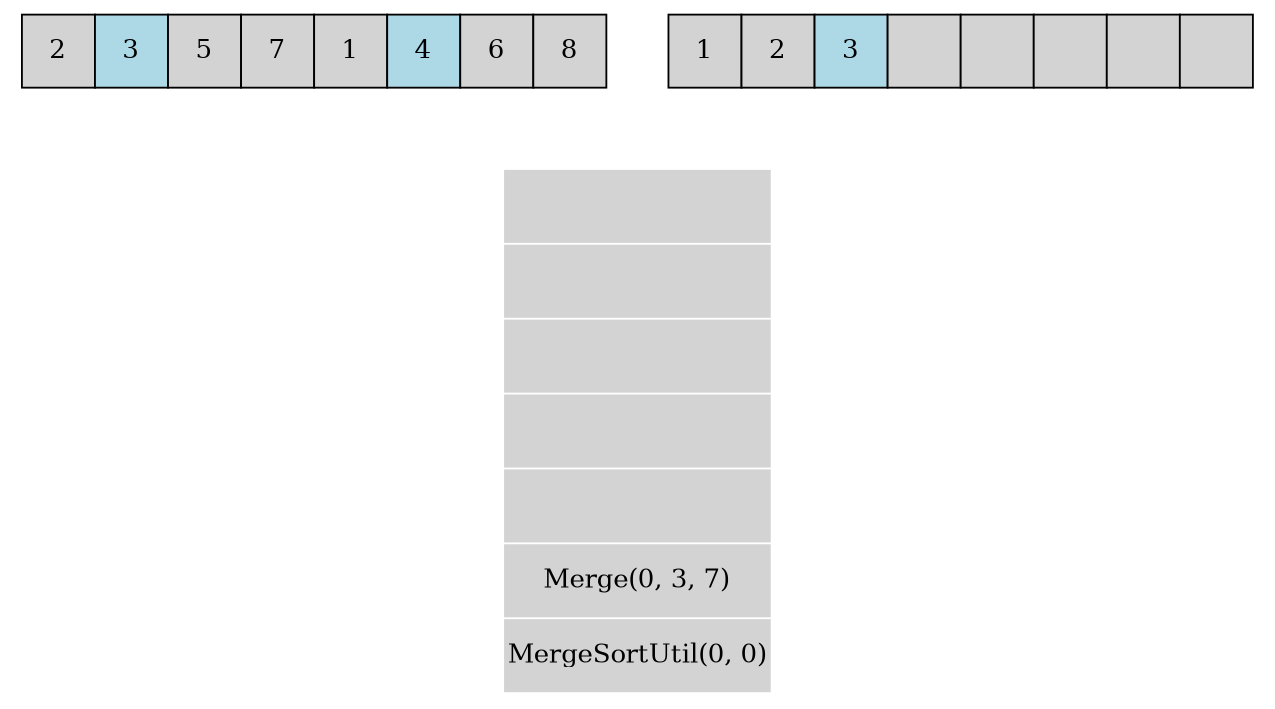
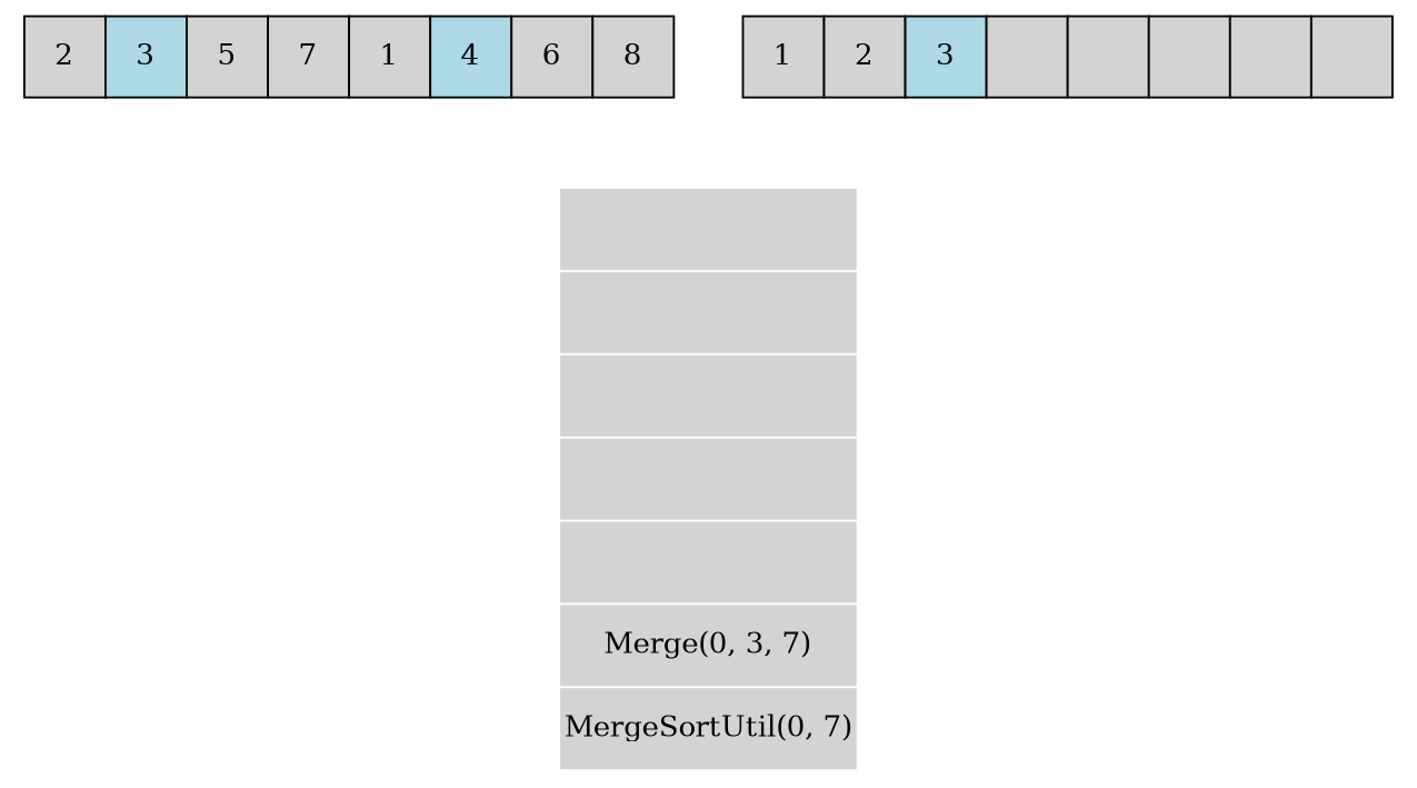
  digraph {
    node [shape=none]
    edge [style=invis]
    n1 [label=<<table border="0" cellspacing="0">             <tr>             <td port="arr0" width="40" height="40" bgcolor="lightgray" border="1">2</td>             <td port="arr1" width="40" height="40" bgcolor="lightblue" border="1">3</td>             <td port="arr2" width="40" height="40" bgcolor="lightgray" border="1">5</td>             <td port="arr3" width="40" height="40" bgcolor="lightgray" border="1">7</td>             <td port="arr4" width="40" height="40" bgcolor="lightgray" border="1">1</td>             <td port="arr5" width="40" height="40" bgcolor="lightblue" border="1">4</td>             <td port="arr6" width="40" height="40" bgcolor="lightgray" border="1">6</td>             <td port="arr7" width="40" height="40" bgcolor="lightgray" border="1">8</td>             </tr>             </table>>]
-   n2 [label=<<table border="0" cellspacing="1">             <tr><td port="code1" height="40" bgcolor="lightgray"></td></tr>             <tr><td port="code2" height="40" bgcolor="lightgray"></td></tr>             <tr><td port="code3" height="40" bgcolor="lightgray"></td></tr>             <tr><td port="code4" height="40" bgcolor="lightgray"></td></tr>             <tr><td port="code5" height="40" bgcolor="lightgray"></td></tr>             <tr><td port="code6" height="40" bgcolor="lightgray">Merge(0, 3, 7)<br/></td></tr>             <tr><td port="code7" height="40" bgcolor="lightgray">MergeSortUtil(0, 0)</td></tr>             </table>>]
+   n2 [label=<<table border="0" cellspacing="1">             <tr><td port="code1" height="40" bgcolor="lightgray"></td></tr>             <tr><td port="code2" height="40" bgcolor="lightgray"></td></tr>             <tr><td port="code3" height="40" bgcolor="lightgray"></td></tr>             <tr><td port="code4" height="40" bgcolor="lightgray"></td></tr>             <tr><td port="code5" height="40" bgcolor="lightgray"></td></tr>             <tr><td port="code6" height="40" bgcolor="lightgray">Merge(0, 3, 7)<br/></td></tr>             <tr><td port="code7" height="40" bgcolor="lightgray">MergeSortUtil(0, 7)</td></tr>             </table>>]
    n3 [label=<<table border="0" cellspacing="0">             <tr>             <td port="tempArr0" width="40" height="40" bgcolor="lightgray" border="1">1</td>             <td port="tempArr1" width="40" height="40" bgcolor="lightgray" border="1">2</td>             <td port="tempArr2" width="40" height="40" bgcolor="lightblue" border="1">3</td>             <td port="tempArr3" width="40" height="40" bgcolor="lightgray" border="1"></td>             <td port="tempArr4" width="40" height="40" bgcolor="lightgray" border="1"></td>             <td port="tempArr5" width="40" height="40" bgcolor="lightgray" border="1"></td>             <td port="tempArr6" width="40" height="40" bgcolor="lightgray" border="1"></td>             <td port="tempArr7" width="40" height="40" bgcolor="lightgray" border="1"></td>             </tr>             </table>>]
    subgraph sub_1 {
      peripheries=0
      n1
      n2
    }
    subgraph sub_2 {
      peripheries=0
      n2
      n3
    }
    n1 -> n2
    n3 -> n2
  }
